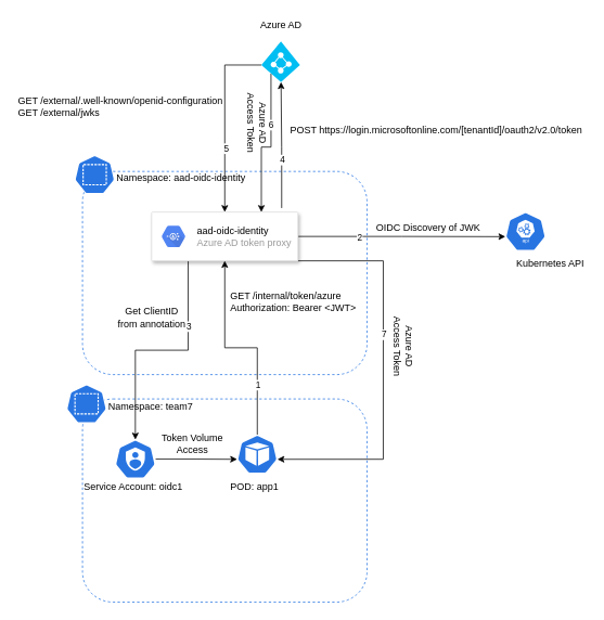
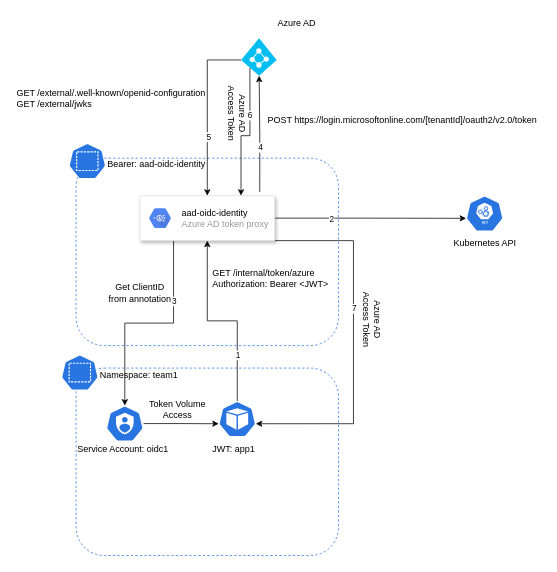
  <mxCell id="0" />
  <mxCell id="1" parent="0" />
  <mxCell id="2" value="" style="rounded=1;whiteSpace=wrap;html=1;fillColor=none;dashed=1;strokeColor=#2875E2;" parent="1" vertex="1"><mxGeometry x="101" y="210" width="350" height="250" as="geometry" /></mxCell>
  <mxCell id="3" value="" style="rounded=1;whiteSpace=wrap;html=1;fillColor=none;dashed=1;strokeColor=#2875E2;" parent="1" vertex="1"><mxGeometry x="101" y="490" width="350" height="250" as="geometry" /></mxCell>
  <mxCell id="4" value="" style="edgeStyle=orthogonalEdgeStyle;rounded=0;orthogonalLoop=1;jettySize=auto;html=1;entryX=0.005;entryY=0.63;entryDx=0;entryDy=0;entryPerimeter=0;" parent="1" source="9" target="24" edge="1"><mxGeometry relative="1" as="geometry"><mxPoint x="476" y="290" as="targetPoint" /></mxGeometry></mxCell>
  <mxCell id="5" style="edgeStyle=orthogonalEdgeStyle;rounded=0;orthogonalLoop=1;jettySize=auto;html=1;exitX=0.25;exitY=1;exitDx=0;exitDy=0;" parent="1" source="9" target="15" edge="1"><mxGeometry relative="1" as="geometry" /></mxCell>
  <mxCell id="6" value="3" style="edgeLabel;html=1;align=center;verticalAlign=middle;resizable=0;points=[];" parent="5" vertex="1" connectable="0"><mxGeometry x="-0.228" y="2" relative="1" as="geometry"><mxPoint y="-32" as="offset" /></mxGeometry></mxCell>
  <mxCell id="7" style="edgeStyle=orthogonalEdgeStyle;rounded=0;orthogonalLoop=1;jettySize=auto;html=1;exitX=1;exitY=1;exitDx=0;exitDy=0;entryX=0.995;entryY=0.63;entryDx=0;entryDy=0;entryPerimeter=0;" parent="1" source="9" target="13" edge="1"><mxGeometry relative="1" as="geometry"><Array as="points"><mxPoint x="471" y="320" /><mxPoint x="471" y="564" /></Array></mxGeometry></mxCell>
  <mxCell id="8" value="7" style="edgeLabel;html=1;align=center;verticalAlign=middle;resizable=0;points=[];" parent="7" vertex="1" connectable="0"><mxGeometry x="-0.187" relative="1" as="geometry"><mxPoint as="offset" /></mxGeometry></mxCell>
  <mxCell id="9" value="" style="strokeColor=#dddddd;shadow=1;strokeWidth=1;rounded=1;absoluteArcSize=1;arcSize=2;" parent="1" vertex="1"><mxGeometry x="186" y="260" width="180" height="60" as="geometry" /></mxCell>
  <mxCell id="10" value="&lt;font color=&quot;#000000&quot;&gt;aad-oidc-identity&lt;/font&gt;&lt;br&gt;Azure AD token proxy" style="sketch=0;dashed=0;connectable=0;html=1;fillColor=#5184F3;strokeColor=none;shape=mxgraph.gcp2.hexIcon;prIcon=identity_aware_proxy;part=1;labelPosition=right;verticalLabelPosition=middle;align=left;verticalAlign=middle;spacingLeft=5;fontColor=#999999;fontSize=12;" parent="9" vertex="1"><mxGeometry y="0.5" width="44" height="39" relative="1" as="geometry"><mxPoint x="5" y="-19.5" as="offset" /></mxGeometry></mxCell>
  <mxCell id="11" value="" style="edgeStyle=orthogonalEdgeStyle;rounded=0;orthogonalLoop=1;jettySize=auto;html=1;" parent="1" source="13" target="9" edge="1"><mxGeometry relative="1" as="geometry"><mxPoint x="571" y="550" as="targetPoint" /></mxGeometry></mxCell>
  <mxCell id="12" value="1" style="edgeLabel;html=1;align=center;verticalAlign=middle;resizable=0;points=[];" parent="11" vertex="1" connectable="0"><mxGeometry x="-0.134" y="1" relative="1" as="geometry"><mxPoint x="3" y="44" as="offset" /></mxGeometry></mxCell>
  <mxCell id="13" value="" style="sketch=0;html=1;dashed=0;whitespace=wrap;fillColor=#2875E2;strokeColor=#ffffff;points=[[0.005,0.63,0],[0.1,0.2,0],[0.9,0.2,0],[0.5,0,0],[0.995,0.63,0],[0.72,0.99,0],[0.5,1,0],[0.28,0.99,0]];shape=mxgraph.kubernetes.icon;prIcon=pod" parent="1" vertex="1"><mxGeometry x="291" y="534" width="50" height="48" as="geometry" /></mxCell>
  <mxCell id="14" value="" style="edgeStyle=orthogonalEdgeStyle;rounded=0;orthogonalLoop=1;jettySize=auto;html=1;entryX=0.005;entryY=0.63;entryDx=0;entryDy=0;entryPerimeter=0;" parent="1" source="15" target="13" edge="1"><mxGeometry relative="1" as="geometry" /></mxCell>
  <mxCell id="15" value="" style="sketch=0;html=1;dashed=0;whitespace=wrap;fillColor=#2875E2;strokeColor=#ffffff;points=[[0.005,0.63,0],[0.1,0.2,0],[0.9,0.2,0],[0.5,0,0],[0.995,0.63,0],[0.72,0.99,0],[0.5,1,0],[0.28,0.99,0]];shape=mxgraph.kubernetes.icon;prIcon=sa" parent="1" vertex="1"><mxGeometry x="141" y="540" width="50" height="48" as="geometry" /></mxCell>
  <mxCell id="16" value="" style="sketch=0;html=1;dashed=0;whitespace=wrap;fillColor=#2875E2;strokeColor=#ffffff;points=[[0.005,0.63,0],[0.1,0.2,0],[0.9,0.2,0],[0.5,0,0],[0.995,0.63,0],[0.72,0.99,0],[0.5,1,0],[0.28,0.99,0]];shape=mxgraph.kubernetes.icon;prIcon=ns" parent="1" vertex="1"><mxGeometry x="81" y="472" width="50" height="48" as="geometry" /></mxCell>
- <mxCell id="17" value="Namespace: team7" style="text;html=1;strokeColor=none;fillColor=none;align=left;verticalAlign=middle;whiteSpace=wrap;rounded=0;dashed=1;" parent="1" vertex="1"><mxGeometry x="131" y="480" width="110" height="40" as="geometry" /></mxCell>
+ <mxCell id="17" value="Namespace: team1" style="text;html=1;strokeColor=none;fillColor=none;align=left;verticalAlign=middle;whiteSpace=wrap;rounded=0;dashed=1;" parent="1" vertex="1"><mxGeometry x="131" y="480" width="110" height="40" as="geometry" /></mxCell>
  <mxCell id="18" value="Service Account: oidc1" style="text;html=1;strokeColor=none;fillColor=none;align=left;verticalAlign=middle;whiteSpace=wrap;rounded=0;dashed=1;" parent="1" vertex="1"><mxGeometry x="101" y="578" width="130" height="40" as="geometry" /></mxCell>
- <mxCell id="19" value="POD: app1" style="text;html=1;strokeColor=none;fillColor=none;align=left;verticalAlign=middle;whiteSpace=wrap;rounded=0;dashed=1;" parent="1" vertex="1"><mxGeometry x="281" y="578" width="70" height="40" as="geometry" /></mxCell>
+ <mxCell id="19" value="JWT: app1" style="text;html=1;strokeColor=none;fillColor=none;align=left;verticalAlign=middle;whiteSpace=wrap;rounded=0;dashed=1;" parent="1" vertex="1"><mxGeometry x="281" y="578" width="70" height="40" as="geometry" /></mxCell>
  <mxCell id="20" value="" style="sketch=0;html=1;dashed=0;whitespace=wrap;fillColor=#2875E2;strokeColor=#ffffff;points=[[0.005,0.63,0],[0.1,0.2,0],[0.9,0.2,0],[0.5,0,0],[0.995,0.63,0],[0.72,0.99,0],[0.5,1,0],[0.28,0.99,0]];shape=mxgraph.kubernetes.icon;prIcon=ns" parent="1" vertex="1"><mxGeometry x="91" y="190" width="50" height="48" as="geometry" /></mxCell>
- <mxCell id="21" value="Namespace: aad-oidc-identity" style="text;html=1;strokeColor=none;fillColor=none;align=left;verticalAlign=middle;whiteSpace=wrap;rounded=0;dashed=1;" parent="1" vertex="1"><mxGeometry x="141" y="198" width="170" height="40" as="geometry" /></mxCell>
+ <mxCell id="21" value="Bearer: aad-oidc-identity" style="text;html=1;strokeColor=none;fillColor=none;align=left;verticalAlign=middle;whiteSpace=wrap;rounded=0;dashed=1;" parent="1" vertex="1"><mxGeometry x="141" y="198" width="170" height="40" as="geometry" /></mxCell>
  <mxCell id="22" value="GET /internal/token/azure&lt;br&gt;Authorization: Bearer &amp;lt;JWT&amp;gt;" style="text;html=1;align=left;verticalAlign=middle;resizable=0;points=[];autosize=1;strokeColor=none;fillColor=none;" parent="1" vertex="1"><mxGeometry x="281" y="355" width="170" height="30" as="geometry" /></mxCell>
  <mxCell id="23" value="&lt;div&gt;Token Volume&lt;/div&gt;&lt;div&gt;Access&lt;/div&gt;" style="text;html=1;align=center;verticalAlign=middle;resizable=0;points=[];autosize=1;strokeColor=none;fillColor=none;" parent="1" vertex="1"><mxGeometry x="191" y="530" width="90" height="30" as="geometry" /></mxCell>
  <mxCell id="24" value="" style="sketch=0;html=1;dashed=0;whitespace=wrap;fillColor=#2875E2;strokeColor=#ffffff;points=[[0.005,0.63,0],[0.1,0.2,0],[0.9,0.2,0],[0.5,0,0],[0.995,0.63,0],[0.72,0.99,0],[0.5,1,0],[0.28,0.99,0]];shape=mxgraph.kubernetes.icon;prIcon=api" parent="1" vertex="1"><mxGeometry x="621" y="260" width="50" height="48" as="geometry" /></mxCell>
- <mxCell id="25" value="Kubernetes API" style="text;html=1;align=center;verticalAlign=middle;resizable=0;points=[];autosize=1;strokeColor=none;fillColor=none;" parent="1" vertex="1"><mxGeometry x="626" y="314" width="100" height="20" as="geometry" /></mxCell>
- <mxCell id="26" value="OIDC Discovery of JWK" style="text;html=1;align=center;verticalAlign=middle;resizable=0;points=[];autosize=1;strokeColor=none;fillColor=none;" parent="1" vertex="1"><mxGeometry x="456" y="270" width="140" height="20" as="geometry" /></mxCell>
+ <mxCell id="25" value="Kubernetes API" style="text;html=1;align=center;verticalAlign=middle;resizable=0;points=[];autosize=1;strokeColor=none;fillColor=none;" parent="1" vertex="1"><mxGeometry x="596" y="314" width="100" height="20" as="geometry" /></mxCell>
  <mxCell id="27" value="" style="edgeStyle=orthogonalEdgeStyle;rounded=0;orthogonalLoop=1;jettySize=auto;html=1;entryX=0.51;entryY=1;entryDx=0;entryDy=0;entryPerimeter=0;exitX=0.889;exitY=-0.083;exitDx=0;exitDy=0;exitPerimeter=0;" parent="1" source="9" target="34" edge="1"><mxGeometry relative="1" as="geometry"><mxPoint x="411" y="140" as="sourcePoint" /></mxGeometry></mxCell>
  <mxCell id="28" value="2" style="edgeLabel;html=1;align=center;verticalAlign=middle;resizable=0;points=[];" parent="27" vertex="1" connectable="0"><mxGeometry x="-0.166" y="-2" relative="1" as="geometry"><mxPoint x="93" y="100" as="offset" /></mxGeometry></mxCell>
  <mxCell id="29" value="4" style="edgeLabel;html=1;align=center;verticalAlign=middle;resizable=0;points=[];" parent="27" vertex="1" connectable="0"><mxGeometry x="-0.228" relative="1" as="geometry"><mxPoint as="offset" /></mxGeometry></mxCell>
  <mxCell id="30" style="edgeStyle=orthogonalEdgeStyle;rounded=0;orthogonalLoop=1;jettySize=auto;html=1;exitX=0;exitY=0.58;exitDx=0;exitDy=0;exitPerimeter=0;" parent="1" source="34" target="9" edge="1"><mxGeometry relative="1" as="geometry" /></mxCell>
  <mxCell id="31" value="5" style="edgeLabel;html=1;align=center;verticalAlign=middle;resizable=0;points=[];" parent="30" vertex="1" connectable="0"><mxGeometry x="0.298" y="1" relative="1" as="geometry"><mxPoint as="offset" /></mxGeometry></mxCell>
  <mxCell id="32" style="edgeStyle=orthogonalEdgeStyle;rounded=0;orthogonalLoop=1;jettySize=auto;html=1;exitX=0.25;exitY=0.79;exitDx=0;exitDy=0;exitPerimeter=0;entryX=0.75;entryY=0;entryDx=0;entryDy=0;" parent="1" source="34" target="9" edge="1"><mxGeometry relative="1" as="geometry" /></mxCell>
  <mxCell id="33" value="6" style="edgeLabel;html=1;align=center;verticalAlign=middle;resizable=0;points=[];" parent="32" vertex="1" connectable="0"><mxGeometry x="-0.311" relative="1" as="geometry"><mxPoint as="offset" /></mxGeometry></mxCell>
  <mxCell id="34" value="" style="verticalLabelPosition=bottom;html=1;verticalAlign=top;align=center;strokeColor=none;fillColor=#00BEF2;shape=mxgraph.azure.azure_active_directory;dashed=1;" parent="1" vertex="1"><mxGeometry x="321" y="50" width="47.5" height="50" as="geometry" /></mxCell>
- <mxCell id="35" value="Azure AD" style="text;html=1;align=center;verticalAlign=middle;resizable=0;points=[];autosize=1;strokeColor=none;fillColor=none;" parent="1" vertex="1"><mxGeometry x="309.75" y="20" width="70" height="20" as="geometry" /></mxCell>
+ <mxCell id="35" value="Azure AD" style="text;html=1;align=center;verticalAlign=middle;resizable=0;points=[];autosize=1;strokeColor=none;fillColor=none;" parent="1" vertex="1"><mxGeometry x="359.75" y="20" width="70" height="20" as="geometry" /></mxCell>
  <mxCell id="36" value="POST https://login.microsoftonline.com/[tenantId]/oauth2/v2.0/token" style="text;html=1;align=center;verticalAlign=middle;resizable=0;points=[];autosize=1;strokeColor=none;fillColor=none;" parent="1" vertex="1"><mxGeometry x="351" y="150" width="370" height="20" as="geometry" /></mxCell>
  <mxCell id="37" value="Get ClientID&lt;br&gt;from annotation" style="text;html=1;align=center;verticalAlign=middle;resizable=0;points=[];autosize=1;strokeColor=none;fillColor=none;" parent="1" vertex="1"><mxGeometry x="136" y="375" width="100" height="30" as="geometry" /></mxCell>
  <mxCell id="38" value="GET /external/.well-known/openid-configuration&lt;br&gt;GET /external/jwks" style="text;html=1;align=left;verticalAlign=middle;resizable=0;points=[];autosize=1;strokeColor=none;fillColor=none;" parent="1" vertex="1"><mxGeometry x="20" y="115" width="270" height="30" as="geometry" /></mxCell>
  <mxCell id="39" value="Azure AD&lt;br&gt;Access Token" style="text;html=1;align=center;verticalAlign=middle;resizable=0;points=[];autosize=1;strokeColor=none;fillColor=none;rotation=90;" parent="1" vertex="1"><mxGeometry x="271" y="135" width="90" height="30" as="geometry" /></mxCell>
  <mxCell id="40" value="Azure AD&lt;br&gt;Access Token" style="text;html=1;align=center;verticalAlign=middle;resizable=0;points=[];autosize=1;strokeColor=none;fillColor=none;rotation=90;" parent="1" vertex="1"><mxGeometry x="451" y="410" width="90" height="30" as="geometry" /></mxCell>
